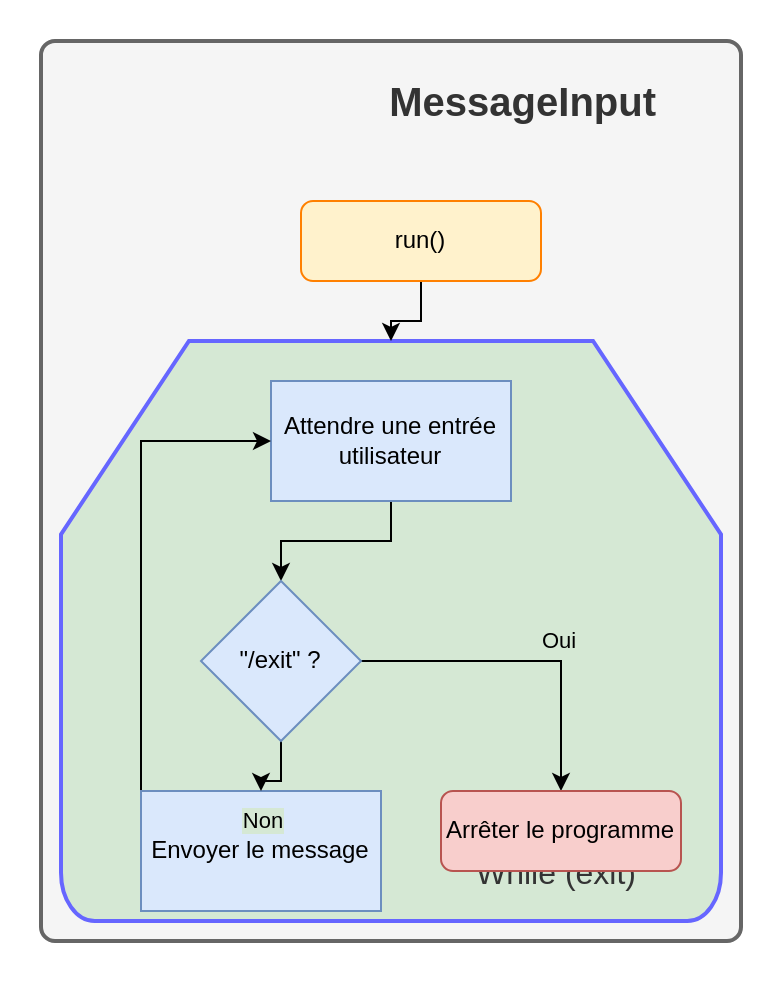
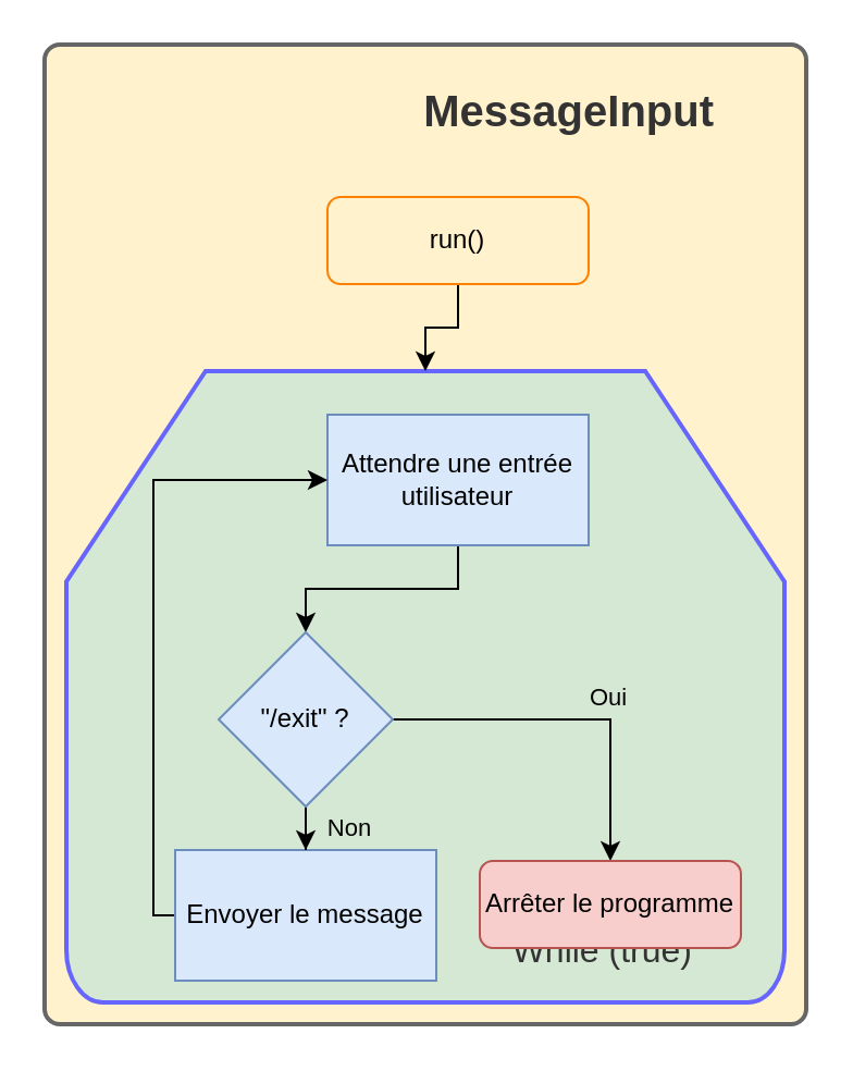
  <mxCell id="0" />
  <mxCell id="1" parent="0" />
- <mxCell id="2" value="&lt;blockquote&gt;&lt;b&gt;&lt;font style=&quot;font-size: 20px&quot;&gt;MessageInput&lt;/font&gt;&lt;/b&gt;&lt;/blockquote&gt;" style="rounded=1;whiteSpace=wrap;html=1;absoluteArcSize=1;arcSize=14;strokeWidth=2;fillColor=#f5f5f5;strokeColor=#666666;fontColor=#333333;align=right;horizontal=1;verticalAlign=top;" vertex="1" parent="1"><mxGeometry x="20" y="20" width="350" height="450" as="geometry" /></mxCell>
- <mxCell id="3" value="&lt;div&gt;&lt;blockquote&gt;&lt;font style=&quot;font-size: 16px&quot;&gt;While (exit)&lt;/font&gt;&lt;br&gt;&lt;/blockquote&gt;&lt;/div&gt;" style="strokeWidth=2;html=1;shape=mxgraph.flowchart.loop_limit;whiteSpace=wrap;fillColor=#D5E8D4;strokeColor=#6666FF;fontColor=#333333;align=right;verticalAlign=bottom;" vertex="1" parent="1"><mxGeometry x="30" y="170" width="330" height="290" as="geometry" /></mxCell>
+ <mxCell id="2" value="&lt;blockquote&gt;&lt;b&gt;&lt;font style=&quot;font-size: 20px&quot;&gt;MessageInput&lt;/font&gt;&lt;/b&gt;&lt;/blockquote&gt;" style="rounded=1;whiteSpace=wrap;html=1;absoluteArcSize=1;arcSize=14;strokeWidth=2;fillColor=#fff2cc;strokeColor=#666666;fontColor=#333333;align=right;horizontal=1;verticalAlign=top;" vertex="1" parent="1"><mxGeometry x="20" y="20" width="350" height="450" as="geometry" /></mxCell>
+ <mxCell id="3" value="&lt;div&gt;&lt;blockquote&gt;&lt;font style=&quot;font-size: 16px&quot;&gt;While (true)&lt;/font&gt;&lt;br&gt;&lt;/blockquote&gt;&lt;/div&gt;" style="strokeWidth=2;html=1;shape=mxgraph.flowchart.loop_limit;whiteSpace=wrap;fillColor=#D5E8D4;strokeColor=#6666FF;fontColor=#333333;align=right;verticalAlign=bottom;" vertex="1" parent="1"><mxGeometry x="30" y="170" width="330" height="290" as="geometry" /></mxCell>
  <mxCell id="4" value="" style="edgeStyle=orthogonalEdgeStyle;rounded=0;orthogonalLoop=1;jettySize=auto;html=1;startFill=1;" edge="1" parent="1" source="5" target="3"><mxGeometry relative="1" as="geometry" /></mxCell>
- <mxCell id="5" value="run()" style="rounded=1;whiteSpace=wrap;html=1;fontSize=12;glass=0;strokeWidth=1;shadow=0;fillColor=#FFF2CC;strokeColor=#FF8000;" vertex="1" parent="1"><mxGeometry x="150" y="100" width="120" height="40" as="geometry" /></mxCell>
+ <mxCell id="5" value="run()" style="rounded=1;whiteSpace=wrap;html=1;fontSize=12;glass=0;strokeWidth=1;shadow=0;fillColor=#FFF2CC;strokeColor=#FF8000;" vertex="1" parent="1"><mxGeometry x="150" y="90" width="120" height="40" as="geometry" /></mxCell>
  <mxCell id="6" value="" style="edgeStyle=orthogonalEdgeStyle;rounded=0;orthogonalLoop=1;jettySize=auto;html=1;" edge="1" parent="1" source="7" target="12"><mxGeometry relative="1" as="geometry" /></mxCell>
- <mxCell id="7" value="Attendre une entrée utilisateur" style="rounded=0;whiteSpace=wrap;html=1;fillColor=#dae8fc;strokeColor=#6c8ebf;" vertex="1" parent="1"><mxGeometry x="135" y="190" width="120" height="60" as="geometry" /></mxCell>
+ <mxCell id="7" value="Attendre une entrée utilisateur" style="rounded=0;whiteSpace=wrap;html=1;fillColor=#dae8fc;strokeColor=#6c8ebf;" vertex="1" parent="1"><mxGeometry x="150" y="190" width="120" height="60" as="geometry" /></mxCell>
  <mxCell id="8" value="" style="edgeStyle=orthogonalEdgeStyle;rounded=0;orthogonalLoop=1;jettySize=auto;html=1;labelBackgroundColor=#D5E8D4;entryX=0;entryY=0.5;entryDx=0;entryDy=0;" edge="1" parent="1" source="9" target="7"><mxGeometry relative="1" as="geometry"><mxPoint x="0" y="420" as="targetPoint" /><Array as="points"><mxPoint x="70" y="420" /><mxPoint x="70" y="220" /></Array></mxGeometry></mxCell>
- <mxCell id="9" value="Envoyer le message" style="rounded=0;whiteSpace=wrap;html=1;fillColor=#dae8fc;strokeColor=#6c8ebf;" vertex="1" parent="1"><mxGeometry x="70" y="395" width="120" height="60" as="geometry" /></mxCell>
+ <mxCell id="9" value="Envoyer le message" style="rounded=0;whiteSpace=wrap;html=1;fillColor=#dae8fc;strokeColor=#6c8ebf;" vertex="1" parent="1"><mxGeometry x="80" y="390" width="120" height="60" as="geometry" /></mxCell>
  <mxCell id="10" value="Non" style="edgeStyle=orthogonalEdgeStyle;rounded=0;orthogonalLoop=1;jettySize=auto;html=1;labelBackgroundColor=#D5E8D4;" edge="1" parent="1" source="12" target="9"><mxGeometry x="0.667" y="20" relative="1" as="geometry"><mxPoint as="offset" /></mxGeometry></mxCell>
  <mxCell id="11" value="Oui" style="edgeStyle=orthogonalEdgeStyle;rounded=0;orthogonalLoop=1;jettySize=auto;html=1;labelBackgroundColor=#D5E8D4;" edge="1" parent="1" source="12" target="13"><mxGeometry x="0.2" y="10" relative="1" as="geometry"><mxPoint as="offset" /></mxGeometry></mxCell>
  <mxCell id="12" value="&lt;div&gt;&quot;/exit&quot; ?&lt;br&gt;&lt;/div&gt;" style="rhombus;whiteSpace=wrap;html=1;fillColor=#dae8fc;strokeColor=#6c8ebf;" vertex="1" parent="1"><mxGeometry x="100" y="290" width="80" height="80" as="geometry" /></mxCell>
  <mxCell id="13" value="Arrêter le programme" style="rounded=1;whiteSpace=wrap;html=1;fontSize=12;glass=0;strokeWidth=1;shadow=0;fillColor=#f8cecc;strokeColor=#b85450;" vertex="1" parent="1"><mxGeometry x="220" y="395" width="120" height="40" as="geometry" /></mxCell>
